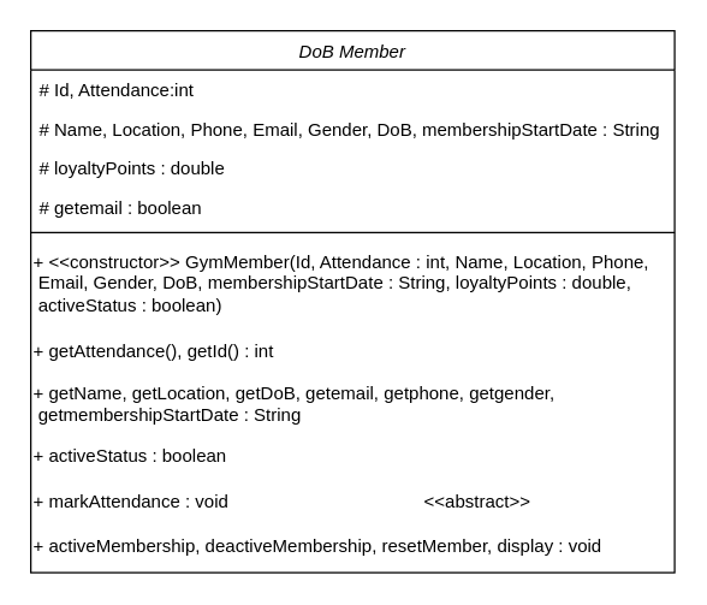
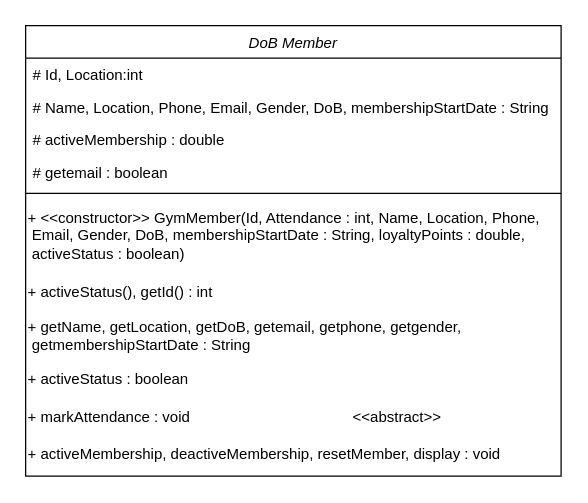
  <mxCell id="0" />
  <mxCell id="1" parent="0" />
  <mxCell id="2" value="DoB Member" style="swimlane;fontStyle=2;align=center;verticalAlign=top;childLayout=stackLayout;horizontal=1;startSize=26;horizontalStack=0;resizeParent=1;resizeLast=0;collapsible=1;marginBottom=0;rounded=0;shadow=0;strokeWidth=1;" parent="1" vertex="1"><mxGeometry x="20" y="20" width="428" height="360" as="geometry"><mxRectangle x="230" y="140" width="160" height="26" as="alternateBounds" /></mxGeometry></mxCell>
- <mxCell id="3" value="# Id, Attendance:int" style="text;align=left;verticalAlign=top;spacingLeft=4;spacingRight=4;overflow=hidden;rotatable=0;points=[[0,0.5],[1,0.5]];portConstraint=eastwest;" parent="2" vertex="1"><mxGeometry y="26" width="428" height="26" as="geometry" /></mxCell>
+ <mxCell id="3" value="# Id, Location:int" style="text;align=left;verticalAlign=top;spacingLeft=4;spacingRight=4;overflow=hidden;rotatable=0;points=[[0,0.5],[1,0.5]];portConstraint=eastwest;" parent="2" vertex="1"><mxGeometry y="26" width="428" height="26" as="geometry" /></mxCell>
  <mxCell id="4" value="# Name, Location, Phone, Email, Gender, DoB, membershipStartDate : String" style="text;align=left;verticalAlign=top;spacingLeft=4;spacingRight=4;overflow=hidden;rotatable=0;points=[[0,0.5],[1,0.5]];portConstraint=eastwest;rounded=0;shadow=0;html=0;" parent="2" vertex="1"><mxGeometry y="52" width="428" height="26" as="geometry" /></mxCell>
- <mxCell id="5" value="# loyaltyPoints : double" style="text;align=left;verticalAlign=top;spacingLeft=4;spacingRight=4;overflow=hidden;rotatable=0;points=[[0,0.5],[1,0.5]];portConstraint=eastwest;rounded=0;shadow=0;html=0;" parent="2" vertex="1"><mxGeometry y="78" width="428" height="26" as="geometry" /></mxCell>
+ <mxCell id="5" value="# activeMembership : double" style="text;align=left;verticalAlign=top;spacingLeft=4;spacingRight=4;overflow=hidden;rotatable=0;points=[[0,0.5],[1,0.5]];portConstraint=eastwest;rounded=0;shadow=0;html=0;" parent="2" vertex="1"><mxGeometry y="78" width="428" height="26" as="geometry" /></mxCell>
  <mxCell id="6" value="# getemail : boolean" style="text;align=left;verticalAlign=top;spacingLeft=4;spacingRight=4;overflow=hidden;rotatable=0;points=[[0,0.5],[1,0.5]];portConstraint=eastwest;" parent="2" vertex="1"><mxGeometry y="104" width="428" height="26" as="geometry" /></mxCell>
  <mxCell id="7" value="" style="line;html=1;strokeWidth=1;align=left;verticalAlign=middle;spacingTop=-1;spacingLeft=3;spacingRight=3;rotatable=0;labelPosition=right;points=[];portConstraint=eastwest;" parent="2" vertex="1"><mxGeometry y="130" width="428" height="8" as="geometry" /></mxCell>
  <mxCell id="8" value="+ &amp;lt;&amp;lt;constructor&amp;gt;&amp;gt; GymMember(Id, Attendance : int,&amp;nbsp;&lt;span style=&quot;&quot;&gt;Name, Location, Phone,&lt;/span&gt;&lt;div&gt;&lt;span style=&quot;&quot;&gt;&amp;nbsp;Email, Gender, DoB, membershipStartDate : String, loyaltyPoints : double,&lt;/span&gt;&lt;/div&gt;&lt;div&gt;&lt;span style=&quot;&quot;&gt;&amp;nbsp;activeStatus : boolean)&lt;/span&gt;&lt;/div&gt;" style="text;html=1;align=left;verticalAlign=middle;resizable=0;points=[];autosize=1;strokeColor=none;fillColor=none;" vertex="1" parent="2"><mxGeometry y="138" width="428" height="60" as="geometry" /></mxCell>
- <mxCell id="9" value="+ getAttendance(), getId() : int" style="text;html=1;align=left;verticalAlign=middle;resizable=0;points=[];autosize=1;strokeColor=none;fillColor=none;" vertex="1" parent="2"><mxGeometry y="198" width="428" height="30" as="geometry" /></mxCell>
+ <mxCell id="9" value="+ activeStatus(), getId() : int" style="text;html=1;align=left;verticalAlign=middle;resizable=0;points=[];autosize=1;strokeColor=none;fillColor=none;" vertex="1" parent="2"><mxGeometry y="198" width="428" height="30" as="geometry" /></mxCell>
  <mxCell id="10" value="+ getName, getLocation, getDoB, getemail, getphone, getgender,&lt;div&gt;&amp;nbsp;getmembershipStartDate : String&lt;/div&gt;" style="text;html=1;align=left;verticalAlign=middle;resizable=0;points=[];autosize=1;strokeColor=none;fillColor=none;" vertex="1" parent="2"><mxGeometry y="228" width="428" height="40" as="geometry" /></mxCell>
  <mxCell id="11" value="+ activeStatus : boolean" style="text;html=1;align=left;verticalAlign=middle;resizable=0;points=[];autosize=1;strokeColor=none;fillColor=none;" vertex="1" parent="2"><mxGeometry y="268" width="428" height="30" as="geometry" /></mxCell>
  <mxCell id="12" value="+ markAttendance : void&amp;nbsp; &amp;nbsp; &amp;nbsp; &amp;nbsp; &amp;nbsp; &amp;nbsp; &amp;nbsp; &amp;nbsp; &amp;nbsp; &amp;nbsp; &amp;nbsp; &amp;nbsp; &amp;nbsp; &amp;nbsp; &amp;nbsp; &amp;nbsp; &amp;nbsp; &amp;nbsp; &amp;nbsp; &amp;nbsp;&amp;lt;&amp;lt;abstract&amp;gt;&amp;gt;" style="text;html=1;align=left;verticalAlign=middle;resizable=0;points=[];autosize=1;strokeColor=none;fillColor=none;" vertex="1" parent="2"><mxGeometry y="298" width="428" height="30" as="geometry" /></mxCell>
  <mxCell id="13" value="+ activeMembership, deactiveMembership, resetMember, display : void" style="text;html=1;align=left;verticalAlign=middle;resizable=0;points=[];autosize=1;strokeColor=none;fillColor=none;" vertex="1" parent="2"><mxGeometry y="328" width="428" height="30" as="geometry" /></mxCell>
